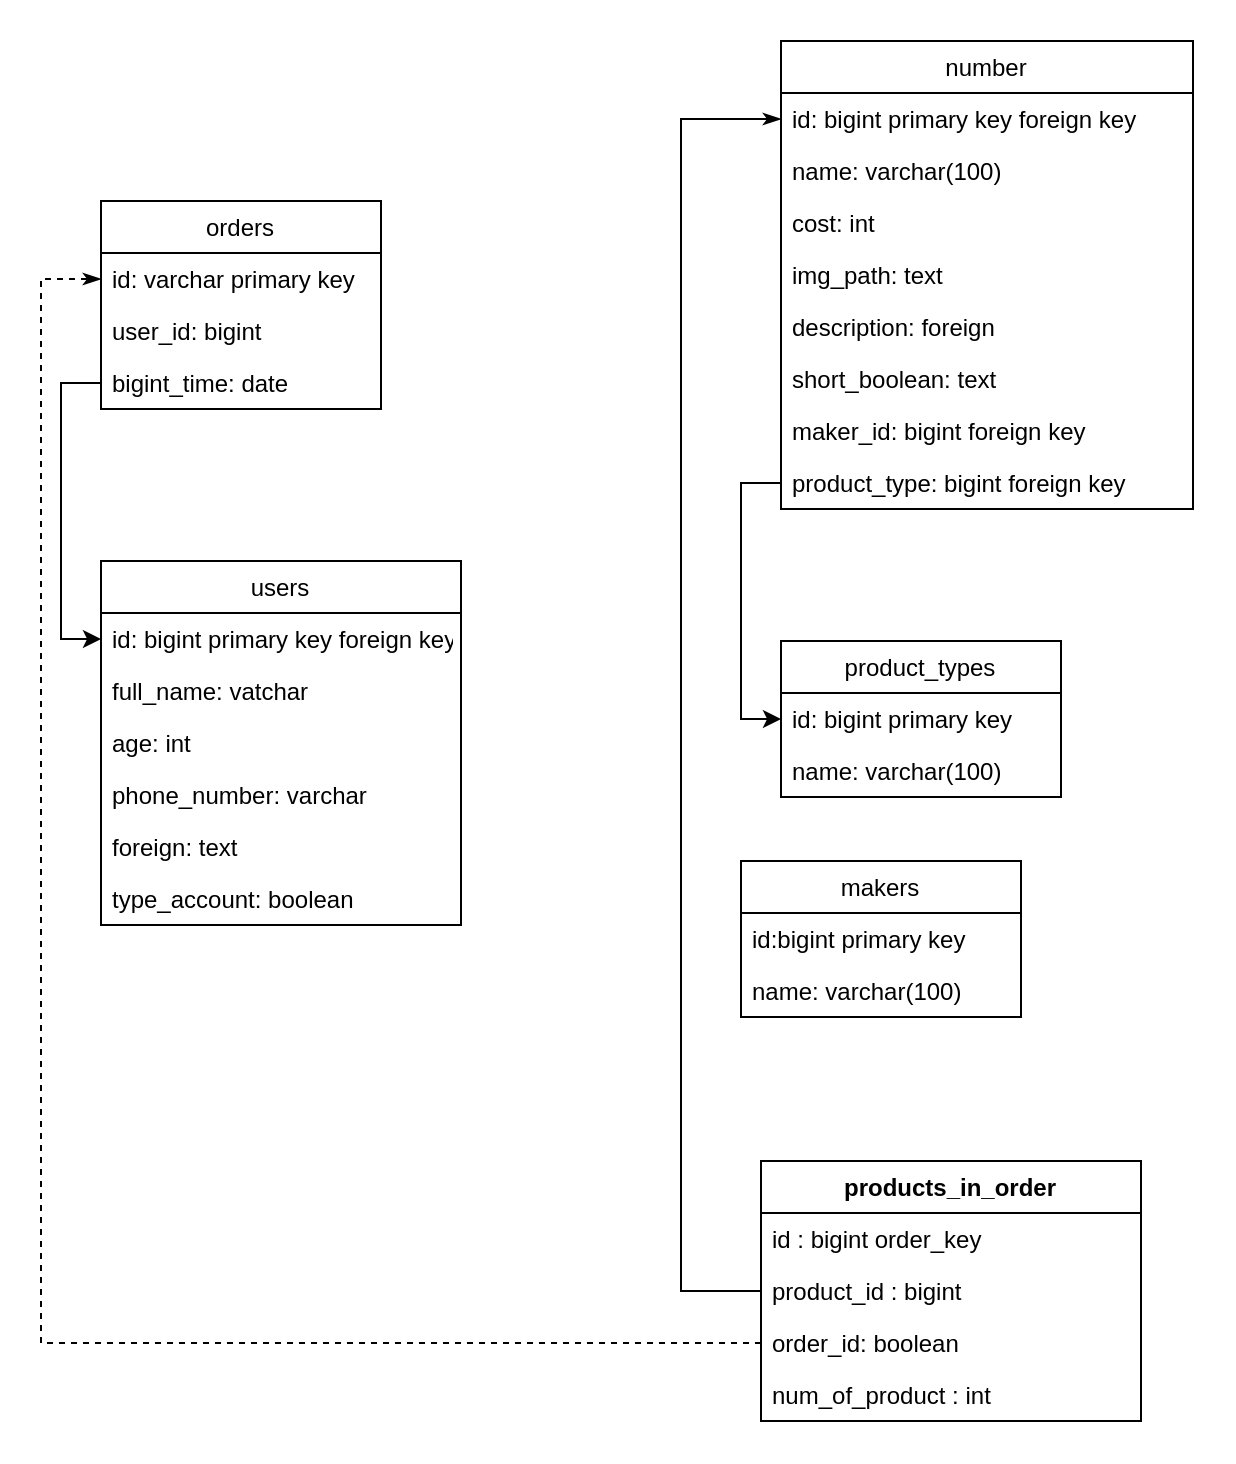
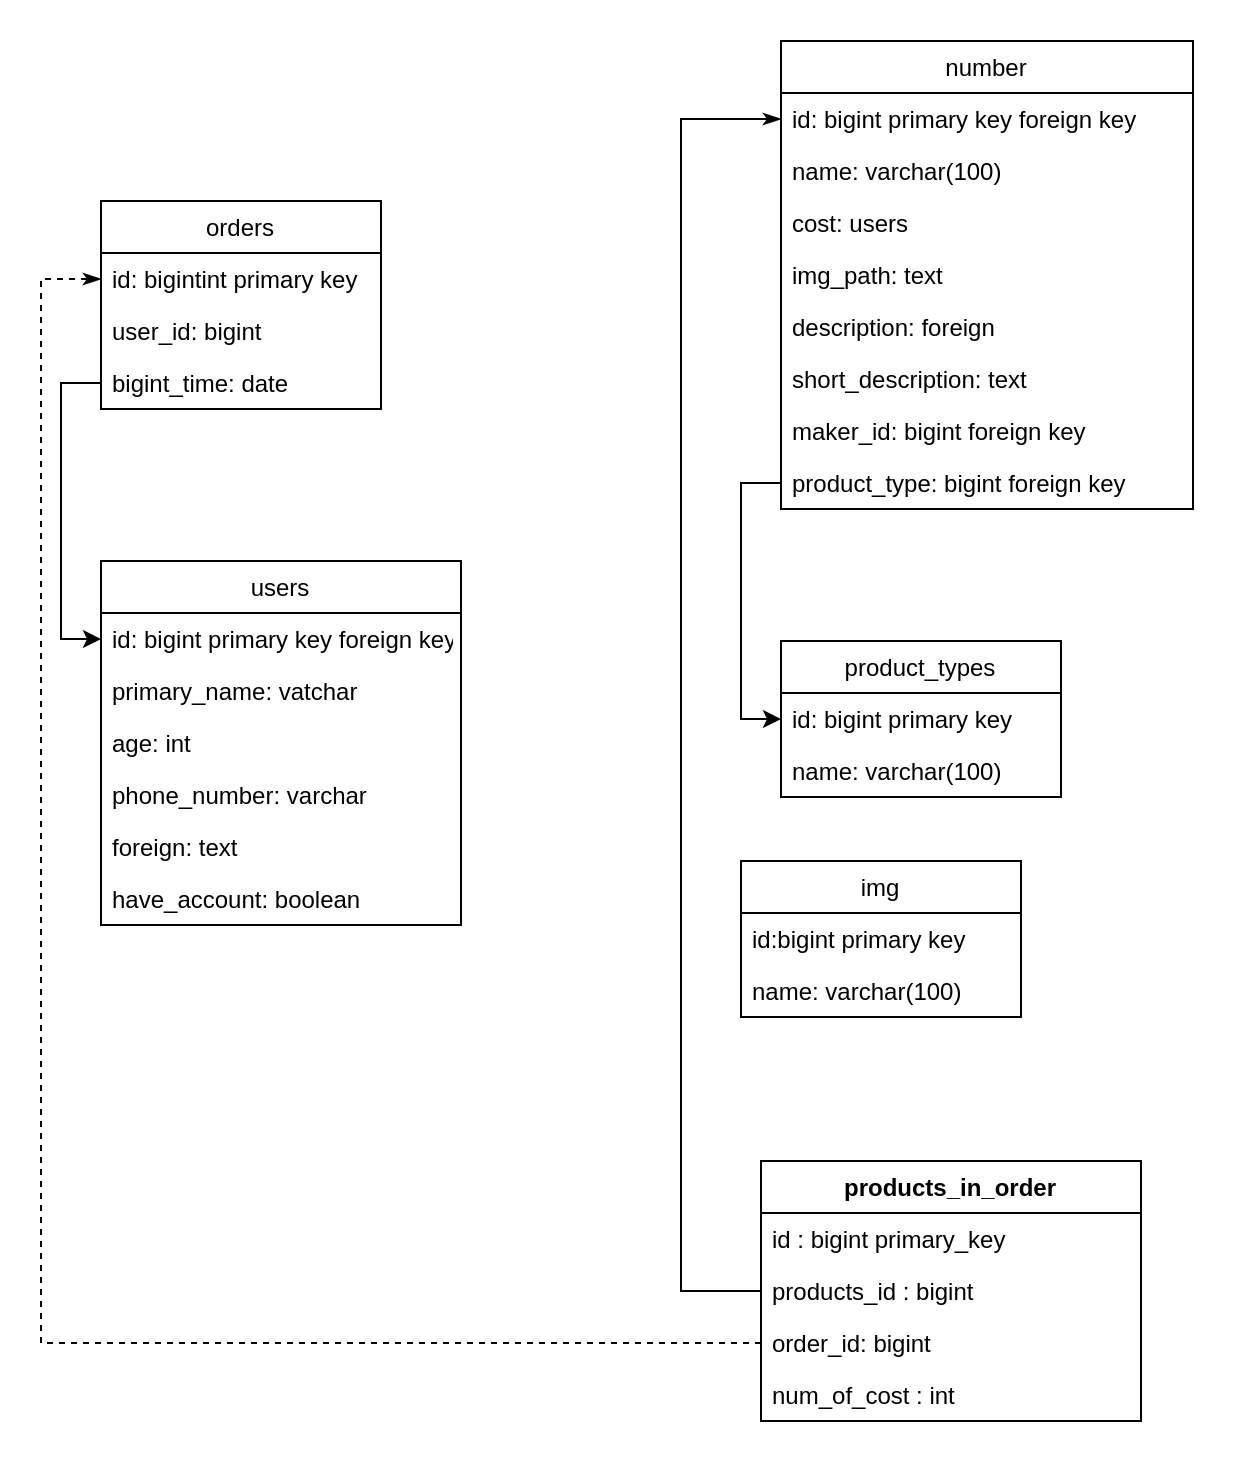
  <mxCell id="0" />
  <mxCell id="1" parent="0" />
  <mxCell id="2" value="orders" style="swimlane;fontStyle=0;childLayout=stackLayout;horizontal=1;startSize=26;fillColor=none;horizontalStack=0;resizeParent=1;resizeParentMax=0;resizeLast=0;collapsible=1;marginBottom=0;" parent="1" vertex="1"><mxGeometry x="50" y="100" width="140" height="104" as="geometry" /></mxCell>
- <mxCell id="3" value="id: varchar primary key&#10;" style="text;strokeColor=none;fillColor=none;align=left;verticalAlign=top;spacingLeft=4;spacingRight=4;overflow=hidden;rotatable=0;points=[[0,0.5],[1,0.5]];portConstraint=eastwest;" parent="2" vertex="1"><mxGeometry y="26" width="140" height="26" as="geometry" /></mxCell>
+ <mxCell id="3" value="id: bigintint primary key&#10;" style="text;strokeColor=none;fillColor=none;align=left;verticalAlign=top;spacingLeft=4;spacingRight=4;overflow=hidden;rotatable=0;points=[[0,0.5],[1,0.5]];portConstraint=eastwest;" parent="2" vertex="1"><mxGeometry y="26" width="140" height="26" as="geometry" /></mxCell>
  <mxCell id="4" value="user_id: bigint" style="text;strokeColor=none;fillColor=none;align=left;verticalAlign=top;spacingLeft=4;spacingRight=4;overflow=hidden;rotatable=0;points=[[0,0.5],[1,0.5]];portConstraint=eastwest;" parent="2" vertex="1"><mxGeometry y="52" width="140" height="26" as="geometry" /></mxCell>
  <mxCell id="5" value="bigint_time: date" style="text;strokeColor=none;fillColor=none;align=left;verticalAlign=top;spacingLeft=4;spacingRight=4;overflow=hidden;rotatable=0;points=[[0,0.5],[1,0.5]];portConstraint=eastwest;" parent="2" vertex="1"><mxGeometry y="78" width="140" height="26" as="geometry" /></mxCell>
  <mxCell id="6" value="number" style="swimlane;fontStyle=0;childLayout=stackLayout;horizontal=1;startSize=26;fillColor=none;horizontalStack=0;resizeParent=1;resizeParentMax=0;resizeLast=0;collapsible=1;marginBottom=0;" parent="1" vertex="1"><mxGeometry x="390" y="20" width="206" height="234" as="geometry" /></mxCell>
  <mxCell id="7" value="id: bigint primary key foreign key " style="text;strokeColor=none;fillColor=none;align=left;verticalAlign=top;spacingLeft=4;spacingRight=4;overflow=hidden;rotatable=0;points=[[0,0.5],[1,0.5]];portConstraint=eastwest;" parent="6" vertex="1"><mxGeometry y="26" width="206" height="26" as="geometry" /></mxCell>
  <mxCell id="8" value="name: varchar(100) " style="text;strokeColor=none;fillColor=none;align=left;verticalAlign=top;spacingLeft=4;spacingRight=4;overflow=hidden;rotatable=0;points=[[0,0.5],[1,0.5]];portConstraint=eastwest;" parent="6" vertex="1"><mxGeometry y="52" width="206" height="26" as="geometry" /></mxCell>
- <mxCell id="9" value="cost: int" style="text;strokeColor=none;fillColor=none;align=left;verticalAlign=top;spacingLeft=4;spacingRight=4;overflow=hidden;rotatable=0;points=[[0,0.5],[1,0.5]];portConstraint=eastwest;" parent="6" vertex="1"><mxGeometry y="78" width="206" height="26" as="geometry" /></mxCell>
+ <mxCell id="9" value="cost: users" style="text;strokeColor=none;fillColor=none;align=left;verticalAlign=top;spacingLeft=4;spacingRight=4;overflow=hidden;rotatable=0;points=[[0,0.5],[1,0.5]];portConstraint=eastwest;" parent="6" vertex="1"><mxGeometry y="78" width="206" height="26" as="geometry" /></mxCell>
  <mxCell id="10" value="img_path: text" style="text;strokeColor=none;fillColor=none;align=left;verticalAlign=top;spacingLeft=4;spacingRight=4;overflow=hidden;rotatable=0;points=[[0,0.5],[1,0.5]];portConstraint=eastwest;" parent="6" vertex="1"><mxGeometry y="104" width="206" height="26" as="geometry" /></mxCell>
  <mxCell id="11" value="description: foreign" style="text;strokeColor=none;fillColor=none;align=left;verticalAlign=top;spacingLeft=4;spacingRight=4;overflow=hidden;rotatable=0;points=[[0,0.5],[1,0.5]];portConstraint=eastwest;" parent="6" vertex="1"><mxGeometry y="130" width="206" height="26" as="geometry" /></mxCell>
- <mxCell id="12" value="short_boolean: text" style="text;strokeColor=none;fillColor=none;align=left;verticalAlign=top;spacingLeft=4;spacingRight=4;overflow=hidden;rotatable=0;points=[[0,0.5],[1,0.5]];portConstraint=eastwest;" parent="6" vertex="1"><mxGeometry y="156" width="206" height="26" as="geometry" /></mxCell>
+ <mxCell id="12" value="short_description: text" style="text;strokeColor=none;fillColor=none;align=left;verticalAlign=top;spacingLeft=4;spacingRight=4;overflow=hidden;rotatable=0;points=[[0,0.5],[1,0.5]];portConstraint=eastwest;" parent="6" vertex="1"><mxGeometry y="156" width="206" height="26" as="geometry" /></mxCell>
  <mxCell id="13" value="maker_id: bigint foreign key " style="text;strokeColor=none;fillColor=none;align=left;verticalAlign=top;spacingLeft=4;spacingRight=4;overflow=hidden;rotatable=0;points=[[0,0.5],[1,0.5]];portConstraint=eastwest;" parent="6" vertex="1"><mxGeometry y="182" width="206" height="26" as="geometry" /></mxCell>
  <mxCell id="14" value="product_type: bigint foreign key" style="text;strokeColor=none;fillColor=none;align=left;verticalAlign=top;spacingLeft=4;spacingRight=4;overflow=hidden;rotatable=0;points=[[0,0.5],[1,0.5]];portConstraint=eastwest;" parent="6" vertex="1"><mxGeometry y="208" width="206" height="26" as="geometry" /></mxCell>
  <mxCell id="15" value="users" style="swimlane;fontStyle=0;childLayout=stackLayout;horizontal=1;startSize=26;fillColor=none;horizontalStack=0;resizeParent=1;resizeParentMax=0;resizeLast=0;collapsible=1;marginBottom=0;" parent="1" vertex="1"><mxGeometry x="50" y="280" width="180" height="182" as="geometry" /></mxCell>
  <mxCell id="16" value="id: bigint primary key foreign key " style="text;strokeColor=none;fillColor=none;align=left;verticalAlign=top;spacingLeft=4;spacingRight=4;overflow=hidden;rotatable=0;points=[[0,0.5],[1,0.5]];portConstraint=eastwest;" parent="15" vertex="1"><mxGeometry y="26" width="180" height="26" as="geometry" /></mxCell>
- <mxCell id="17" value="full_name: vatchar&#10;" style="text;strokeColor=none;fillColor=none;align=left;verticalAlign=top;spacingLeft=4;spacingRight=4;overflow=hidden;rotatable=0;points=[[0,0.5],[1,0.5]];portConstraint=eastwest;" parent="15" vertex="1"><mxGeometry y="52" width="180" height="26" as="geometry" /></mxCell>
+ <mxCell id="17" value="primary_name: vatchar&#10;" style="text;strokeColor=none;fillColor=none;align=left;verticalAlign=top;spacingLeft=4;spacingRight=4;overflow=hidden;rotatable=0;points=[[0,0.5],[1,0.5]];portConstraint=eastwest;" parent="15" vertex="1"><mxGeometry y="52" width="180" height="26" as="geometry" /></mxCell>
  <mxCell id="18" value="age: int" style="text;strokeColor=none;fillColor=none;align=left;verticalAlign=top;spacingLeft=4;spacingRight=4;overflow=hidden;rotatable=0;points=[[0,0.5],[1,0.5]];portConstraint=eastwest;" parent="15" vertex="1"><mxGeometry y="78" width="180" height="26" as="geometry" /></mxCell>
  <mxCell id="19" value="phone_number: varchar" style="text;strokeColor=none;fillColor=none;align=left;verticalAlign=top;spacingLeft=4;spacingRight=4;overflow=hidden;rotatable=0;points=[[0,0.5],[1,0.5]];portConstraint=eastwest;" parent="15" vertex="1"><mxGeometry y="104" width="180" height="26" as="geometry" /></mxCell>
  <mxCell id="20" value="foreign: text" style="text;strokeColor=none;fillColor=none;align=left;verticalAlign=top;spacingLeft=4;spacingRight=4;overflow=hidden;rotatable=0;points=[[0,0.5],[1,0.5]];portConstraint=eastwest;" parent="15" vertex="1"><mxGeometry y="130" width="180" height="26" as="geometry" /></mxCell>
- <mxCell id="21" value="type_account: boolean" style="text;strokeColor=none;fillColor=none;align=left;verticalAlign=top;spacingLeft=4;spacingRight=4;overflow=hidden;rotatable=0;points=[[0,0.5],[1,0.5]];portConstraint=eastwest;" parent="15" vertex="1"><mxGeometry y="156" width="180" height="26" as="geometry" /></mxCell>
+ <mxCell id="21" value="have_account: boolean" style="text;strokeColor=none;fillColor=none;align=left;verticalAlign=top;spacingLeft=4;spacingRight=4;overflow=hidden;rotatable=0;points=[[0,0.5],[1,0.5]];portConstraint=eastwest;" parent="15" vertex="1"><mxGeometry y="156" width="180" height="26" as="geometry" /></mxCell>
  <mxCell id="22" style="edgeStyle=orthogonalEdgeStyle;rounded=0;orthogonalLoop=1;jettySize=auto;html=1;exitX=0;exitY=0.5;exitDx=0;exitDy=0;entryX=0;entryY=0.5;entryDx=0;entryDy=0;startArrow=classic;startFill=1;endArrow=none;endFill=0;" parent="1" source="16" target="4" edge="1"><mxGeometry relative="1" as="geometry"><Array as="points"><mxPoint x="30" y="319" /><mxPoint x="30" y="191" /></Array></mxGeometry></mxCell>
  <mxCell id="23" value="product_types" style="swimlane;fontStyle=0;childLayout=stackLayout;horizontal=1;startSize=26;fillColor=none;horizontalStack=0;resizeParent=1;resizeParentMax=0;resizeLast=0;collapsible=1;marginBottom=0;" parent="1" vertex="1"><mxGeometry x="390" y="320" width="140" height="78" as="geometry" /></mxCell>
  <mxCell id="24" value="id: bigint primary key" style="text;strokeColor=none;fillColor=none;align=left;verticalAlign=top;spacingLeft=4;spacingRight=4;overflow=hidden;rotatable=0;points=[[0,0.5],[1,0.5]];portConstraint=eastwest;" parent="23" vertex="1"><mxGeometry y="26" width="140" height="26" as="geometry" /></mxCell>
  <mxCell id="25" value="name: varchar(100)" style="text;strokeColor=none;fillColor=none;align=left;verticalAlign=top;spacingLeft=4;spacingRight=4;overflow=hidden;rotatable=0;points=[[0,0.5],[1,0.5]];portConstraint=eastwest;" parent="23" vertex="1"><mxGeometry y="52" width="140" height="26" as="geometry" /></mxCell>
  <mxCell id="26" style="edgeStyle=orthogonalEdgeStyle;rounded=0;orthogonalLoop=1;jettySize=auto;html=1;exitX=0;exitY=0.5;exitDx=0;exitDy=0;entryX=0;entryY=0.5;entryDx=0;entryDy=0;startArrow=none;startFill=0;endArrow=classic;endFill=1;" parent="1" source="14" target="24" edge="1"><mxGeometry relative="1" as="geometry" /></mxCell>
- <mxCell id="27" value="makers" style="swimlane;fontStyle=0;childLayout=stackLayout;horizontal=1;startSize=26;fillColor=none;horizontalStack=0;resizeParent=1;resizeParentMax=0;resizeLast=0;collapsible=1;marginBottom=0;" parent="1" vertex="1"><mxGeometry x="370" y="430" width="140" height="78" as="geometry" /></mxCell>
+ <mxCell id="27" value="img" style="swimlane;fontStyle=0;childLayout=stackLayout;horizontal=1;startSize=26;fillColor=none;horizontalStack=0;resizeParent=1;resizeParentMax=0;resizeLast=0;collapsible=1;marginBottom=0;" parent="1" vertex="1"><mxGeometry x="370" y="430" width="140" height="78" as="geometry" /></mxCell>
  <mxCell id="28" value="id:bigint primary key" style="text;strokeColor=none;fillColor=none;align=left;verticalAlign=top;spacingLeft=4;spacingRight=4;overflow=hidden;rotatable=0;points=[[0,0.5],[1,0.5]];portConstraint=eastwest;" parent="27" vertex="1"><mxGeometry y="26" width="140" height="26" as="geometry" /></mxCell>
  <mxCell id="29" value="name: varchar(100)" style="text;strokeColor=none;fillColor=none;align=left;verticalAlign=top;spacingLeft=4;spacingRight=4;overflow=hidden;rotatable=0;points=[[0,0.5],[1,0.5]];portConstraint=eastwest;" parent="27" vertex="1"><mxGeometry y="52" width="140" height="26" as="geometry" /></mxCell>
  <mxCell id="30" value="products_in_order" style="swimlane;fontStyle=1;align=center;verticalAlign=top;childLayout=stackLayout;horizontal=1;startSize=26;horizontalStack=0;resizeParent=1;resizeParentMax=0;resizeLast=0;collapsible=1;marginBottom=0;" vertex="1" parent="1"><mxGeometry x="380" y="580" width="190" height="130" as="geometry" /></mxCell>
- <mxCell id="31" value="id : bigint order_key" style="text;strokeColor=none;fillColor=none;align=left;verticalAlign=top;spacingLeft=4;spacingRight=4;overflow=hidden;rotatable=0;points=[[0,0.5],[1,0.5]];portConstraint=eastwest;" vertex="1" parent="30"><mxGeometry y="26" width="190" height="26" as="geometry" /></mxCell>
- <mxCell id="32" value="product_id : bigint" style="text;strokeColor=none;fillColor=none;align=left;verticalAlign=top;spacingLeft=4;spacingRight=4;overflow=hidden;rotatable=0;points=[[0,0.5],[1,0.5]];portConstraint=eastwest;" vertex="1" parent="30"><mxGeometry y="52" width="190" height="26" as="geometry" /></mxCell>
- <mxCell id="33" value="order_id: boolean" style="text;strokeColor=none;fillColor=none;align=left;verticalAlign=top;spacingLeft=4;spacingRight=4;overflow=hidden;rotatable=0;points=[[0,0.5],[1,0.5]];portConstraint=eastwest;" vertex="1" parent="30"><mxGeometry y="78" width="190" height="26" as="geometry" /></mxCell>
- <mxCell id="34" value="num_of_product : int" style="text;strokeColor=none;fillColor=none;align=left;verticalAlign=top;spacingLeft=4;spacingRight=4;overflow=hidden;rotatable=0;points=[[0,0.5],[1,0.5]];portConstraint=eastwest;" vertex="1" parent="30"><mxGeometry y="104" width="190" height="26" as="geometry" /></mxCell>
+ <mxCell id="31" value="id : bigint primary_key" style="text;strokeColor=none;fillColor=none;align=left;verticalAlign=top;spacingLeft=4;spacingRight=4;overflow=hidden;rotatable=0;points=[[0,0.5],[1,0.5]];portConstraint=eastwest;" vertex="1" parent="30"><mxGeometry y="26" width="190" height="26" as="geometry" /></mxCell>
+ <mxCell id="32" value="products_id : bigint" style="text;strokeColor=none;fillColor=none;align=left;verticalAlign=top;spacingLeft=4;spacingRight=4;overflow=hidden;rotatable=0;points=[[0,0.5],[1,0.5]];portConstraint=eastwest;" vertex="1" parent="30"><mxGeometry y="52" width="190" height="26" as="geometry" /></mxCell>
+ <mxCell id="33" value="order_id: bigint" style="text;strokeColor=none;fillColor=none;align=left;verticalAlign=top;spacingLeft=4;spacingRight=4;overflow=hidden;rotatable=0;points=[[0,0.5],[1,0.5]];portConstraint=eastwest;" vertex="1" parent="30"><mxGeometry y="78" width="190" height="26" as="geometry" /></mxCell>
+ <mxCell id="34" value="num_of_cost : int" style="text;strokeColor=none;fillColor=none;align=left;verticalAlign=top;spacingLeft=4;spacingRight=4;overflow=hidden;rotatable=0;points=[[0,0.5],[1,0.5]];portConstraint=eastwest;" vertex="1" parent="30"><mxGeometry y="104" width="190" height="26" as="geometry" /></mxCell>
  <mxCell id="35" style="edgeStyle=orthogonalEdgeStyle;rounded=0;orthogonalLoop=1;jettySize=auto;html=1;exitX=0;exitY=0.5;exitDx=0;exitDy=0;entryX=0;entryY=0.5;entryDx=0;entryDy=0;startArrow=none;startFill=0;endArrow=classicThin;endFill=1;dashed=1;" edge="1" parent="1" source="33" target="3"><mxGeometry relative="1" as="geometry"><Array as="points"><mxPoint y="671" x="20" /><mxPoint y="139" x="20" /></Array></mxGeometry></mxCell>
  <mxCell id="36" style="edgeStyle=orthogonalEdgeStyle;rounded=0;orthogonalLoop=1;jettySize=auto;html=1;exitX=0;exitY=0.5;exitDx=0;exitDy=0;startArrow=none;startFill=0;endArrow=classicThin;endFill=1;" edge="1" parent="1" source="32" target="7"><mxGeometry relative="1" as="geometry"><Array as="points"><mxPoint x="340" y="645" /><mxPoint x="340" y="59" /></Array></mxGeometry></mxCell>
